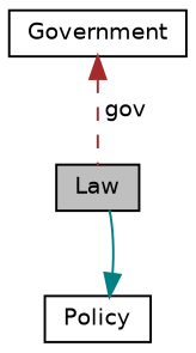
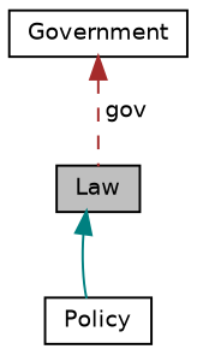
  digraph {
    node [color=black fillcolor=white fontname=Helvetica fontsize=10 shape=record style=filled]
    edge [dir=back fontname=Helvetica fontsize=10 labelfontname=Helvetica labelfontsize=10]
    n1 [fillcolor=grey75 fontcolor=black height=0.2 label=Law width=0.4]
    n2 [height=0.2 label=Policy width=0.4]
    n3 [height=0.2 label=Government width=0.4]
-   n2 -> n1 [color=teal style=solid]
+   n1 -> n2 [color=teal style=solid]
    n3 -> n1 [color=brown label=" gov" style=dashed]
  }
